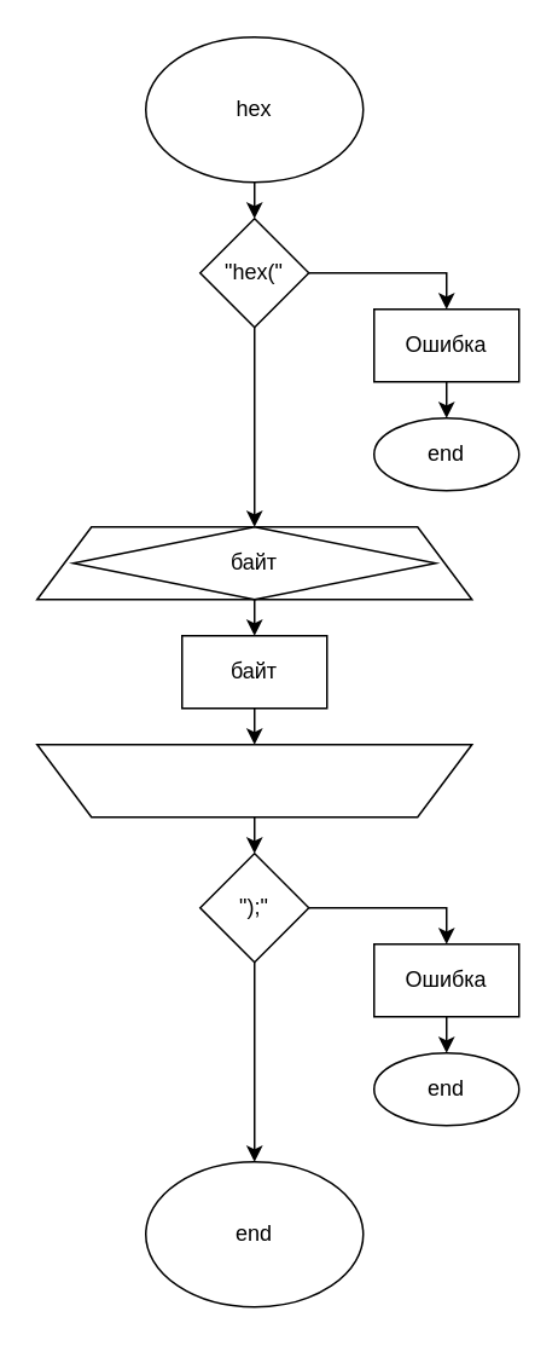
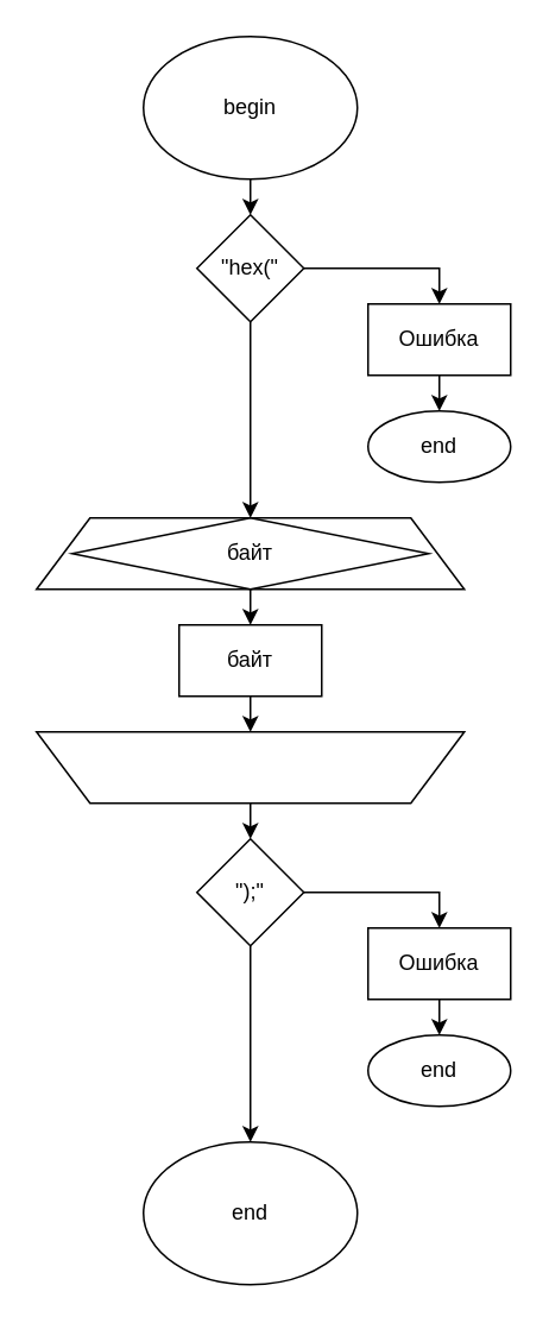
  <mxCell id="0" />
  <mxCell id="1" parent="0" />
  <mxCell id="2" style="edgeStyle=orthogonalEdgeStyle;rounded=0;orthogonalLoop=1;jettySize=auto;html=1;exitX=0.5;exitY=1;exitDx=0;exitDy=0;entryX=0.5;entryY=0;entryDx=0;entryDy=0;" parent="1" source="3" target="9" edge="1"><mxGeometry relative="1" as="geometry" /></mxCell>
- <mxCell id="3" value="hex" style="ellipse;whiteSpace=wrap;html=1;" parent="1" vertex="1"><mxGeometry x="80" y="20" width="120" height="80" as="geometry" /></mxCell>
+ <mxCell id="3" value="begin" style="ellipse;whiteSpace=wrap;html=1;" parent="1" vertex="1"><mxGeometry x="80" y="20" width="120" height="80" as="geometry" /></mxCell>
  <mxCell id="4" style="edgeStyle=orthogonalEdgeStyle;rounded=0;orthogonalLoop=1;jettySize=auto;html=1;exitX=0.5;exitY=1;exitDx=0;exitDy=0;entryX=0.5;entryY=0;entryDx=0;entryDy=0;" parent="1" source="5" target="6" edge="1"><mxGeometry relative="1" as="geometry" /></mxCell>
  <mxCell id="5" value="Ошибка" style="rounded=0;whiteSpace=wrap;html=1;" parent="1" vertex="1"><mxGeometry x="206" y="170" width="80" height="40" as="geometry" /></mxCell>
  <mxCell id="6" value="end" style="ellipse;whiteSpace=wrap;html=1;" parent="1" vertex="1"><mxGeometry x="206" y="230" width="80" height="40" as="geometry" /></mxCell>
  <mxCell id="7" style="edgeStyle=orthogonalEdgeStyle;rounded=0;orthogonalLoop=1;jettySize=auto;html=1;exitX=1;exitY=0.5;exitDx=0;exitDy=0;entryX=0.5;entryY=0;entryDx=0;entryDy=0;" parent="1" source="9" target="5" edge="1"><mxGeometry relative="1" as="geometry" /></mxCell>
  <mxCell id="8" style="edgeStyle=orthogonalEdgeStyle;rounded=0;orthogonalLoop=1;jettySize=auto;html=1;exitX=0.5;exitY=1;exitDx=0;exitDy=0;entryX=0.5;entryY=0;entryDx=0;entryDy=0;" parent="1" source="9" target="16" edge="1"><mxGeometry relative="1" as="geometry" /></mxCell>
  <mxCell id="9" value="&quot;hex(&quot;" style="rhombus;whiteSpace=wrap;html=1;" parent="1" vertex="1"><mxGeometry x="110" y="120" width="60" height="60" as="geometry" /></mxCell>
  <mxCell id="10" style="edgeStyle=orthogonalEdgeStyle;rounded=0;orthogonalLoop=1;jettySize=auto;html=1;exitX=0.5;exitY=1;exitDx=0;exitDy=0;entryX=0.5;entryY=1;entryDx=0;entryDy=0;" parent="1" source="11" target="15" edge="1"><mxGeometry relative="1" as="geometry" /></mxCell>
  <mxCell id="11" value="байт" style="rounded=0;whiteSpace=wrap;html=1;" parent="1" vertex="1"><mxGeometry x="100" y="350" width="80" height="40" as="geometry" /></mxCell>
  <mxCell id="12" style="edgeStyle=orthogonalEdgeStyle;rounded=0;orthogonalLoop=1;jettySize=auto;html=1;exitX=0.5;exitY=1;exitDx=0;exitDy=0;entryX=0.5;entryY=0;entryDx=0;entryDy=0;" parent="1" source="13" target="11" edge="1"><mxGeometry relative="1" as="geometry" /></mxCell>
  <mxCell id="13" value="" style="shape=trapezoid;perimeter=trapezoidPerimeter;whiteSpace=wrap;html=1;fixedSize=1;size=30;" parent="1" vertex="1"><mxGeometry x="20" y="290" width="240" height="40" as="geometry" /></mxCell>
  <mxCell id="14" style="edgeStyle=orthogonalEdgeStyle;rounded=0;orthogonalLoop=1;jettySize=auto;html=1;exitX=0.5;exitY=0;exitDx=0;exitDy=0;entryX=0.5;entryY=0;entryDx=0;entryDy=0;" parent="1" source="15" target="22" edge="1"><mxGeometry relative="1" as="geometry" /></mxCell>
  <mxCell id="15" value="" style="shape=trapezoid;perimeter=trapezoidPerimeter;whiteSpace=wrap;html=1;fixedSize=1;size=30;rotation=-180;" parent="1" vertex="1"><mxGeometry x="20" y="410" width="240" height="40" as="geometry" /></mxCell>
  <mxCell id="16" value="байт" style="rhombus;whiteSpace=wrap;html=1;" parent="1" vertex="1"><mxGeometry x="40" y="290" width="200" height="40" as="geometry" /></mxCell>
  <mxCell id="17" style="edgeStyle=orthogonalEdgeStyle;rounded=0;orthogonalLoop=1;jettySize=auto;html=1;exitX=0.5;exitY=1;exitDx=0;exitDy=0;entryX=0.5;entryY=0;entryDx=0;entryDy=0;" parent="1" source="18" target="19" edge="1"><mxGeometry relative="1" as="geometry" /></mxCell>
  <mxCell id="18" value="Ошибка" style="rounded=0;whiteSpace=wrap;html=1;" parent="1" vertex="1"><mxGeometry x="206" y="520" width="80" height="40" as="geometry" /></mxCell>
  <mxCell id="19" value="end" style="ellipse;whiteSpace=wrap;html=1;" parent="1" vertex="1"><mxGeometry x="206" y="580" width="80" height="40" as="geometry" /></mxCell>
  <mxCell id="20" style="edgeStyle=orthogonalEdgeStyle;rounded=0;orthogonalLoop=1;jettySize=auto;html=1;exitX=1;exitY=0.5;exitDx=0;exitDy=0;entryX=0.5;entryY=0;entryDx=0;entryDy=0;" parent="1" source="22" target="18" edge="1"><mxGeometry relative="1" as="geometry" /></mxCell>
  <mxCell id="21" style="edgeStyle=orthogonalEdgeStyle;rounded=0;orthogonalLoop=1;jettySize=auto;html=1;exitX=0.5;exitY=1;exitDx=0;exitDy=0;entryX=0.5;entryY=0;entryDx=0;entryDy=0;" parent="1" source="22" target="23" edge="1"><mxGeometry relative="1" as="geometry" /></mxCell>
  <mxCell id="22" value="&quot;);&quot;" style="rhombus;whiteSpace=wrap;html=1;" parent="1" vertex="1"><mxGeometry x="110" y="470" width="60" height="60" as="geometry" /></mxCell>
  <mxCell id="23" value="end" style="ellipse;whiteSpace=wrap;html=1;" parent="1" vertex="1"><mxGeometry x="80" y="640" width="120" height="80" as="geometry" /></mxCell>
